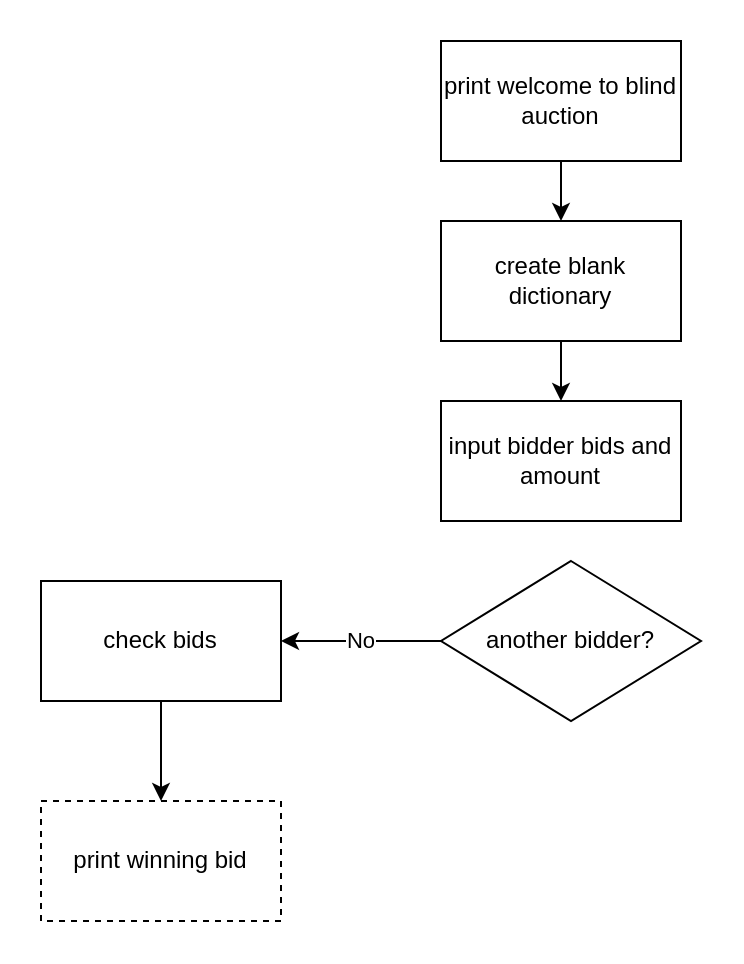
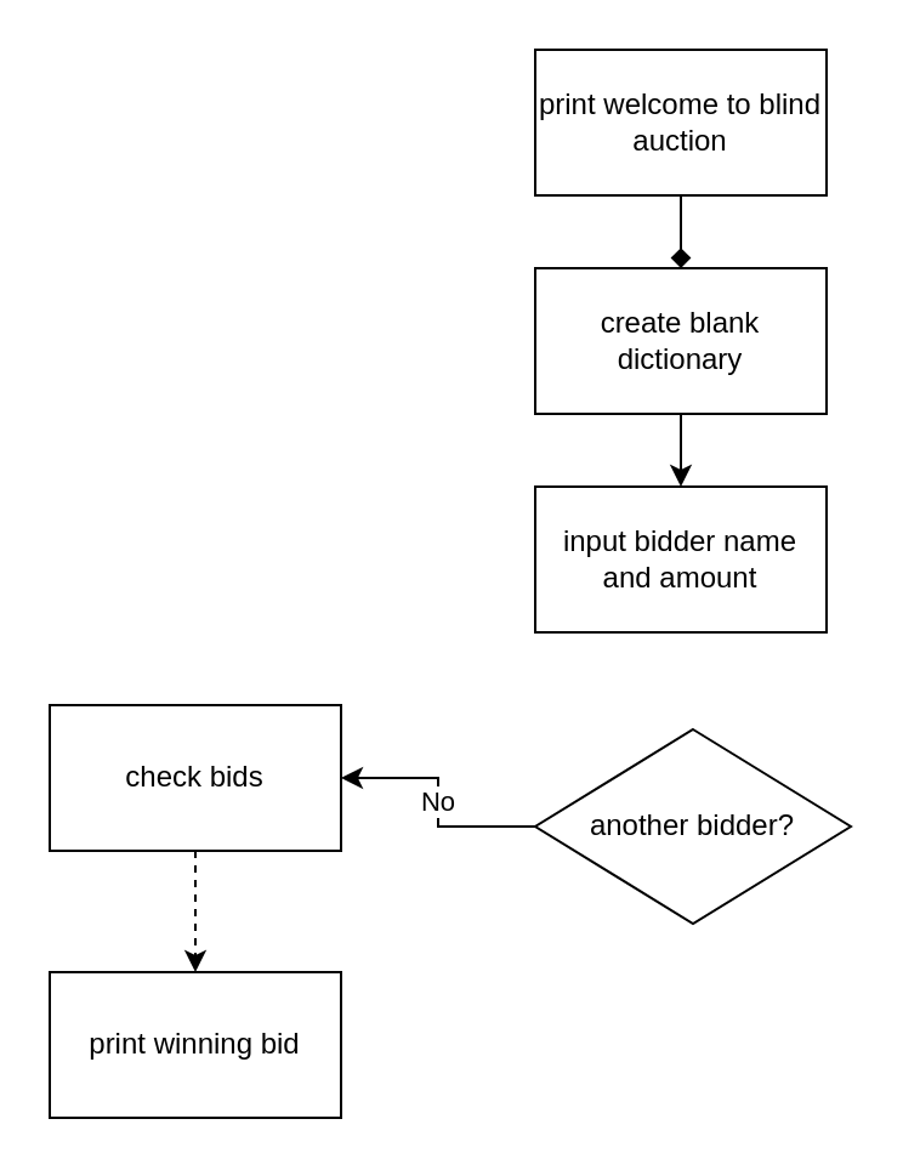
  <mxCell id="0" />
  <mxCell id="1" parent="0" />
- <mxCell id="2" style="edgeStyle=orthogonalEdgeStyle;rounded=0;orthogonalLoop=1;jettySize=auto;html=1;exitX=0.5;exitY=1;exitDx=0;exitDy=0;entryX=0.5;entryY=0;entryDx=0;entryDy=0;" edge="1" parent="1" source="3" target="5"><mxGeometry relative="1" as="geometry" /></mxCell>
+ <mxCell id="2" style="edgeStyle=orthogonalEdgeStyle;rounded=0;orthogonalLoop=1;jettySize=auto;html=1;exitX=0.5;exitY=1;exitDx=0;exitDy=0;entryX=0.5;entryY=0;entryDx=0;entryDy=0;endArrow=diamond;" edge="1" parent="1" source="3" target="5"><mxGeometry relative="1" as="geometry" /></mxCell>
  <mxCell id="3" value="print welcome to blind auction" style="rounded=0;whiteSpace=wrap;html=1;" vertex="1" parent="1"><mxGeometry x="220" y="20" width="120" height="60" as="geometry" /></mxCell>
  <mxCell id="4" style="edgeStyle=orthogonalEdgeStyle;rounded=0;orthogonalLoop=1;jettySize=auto;html=1;exitX=0.5;exitY=1;exitDx=0;exitDy=0;entryX=0.5;entryY=0;entryDx=0;entryDy=0;" edge="1" parent="1" source="5" target="6"><mxGeometry relative="1" as="geometry" /></mxCell>
  <mxCell id="5" value="create blank dictionary" style="rounded=0;whiteSpace=wrap;html=1;" vertex="1" parent="1"><mxGeometry x="220" y="110" width="120" height="60" as="geometry" /></mxCell>
- <mxCell id="6" value="input bidder bids and amount" style="rounded=0;whiteSpace=wrap;html=1;" vertex="1" parent="1"><mxGeometry x="220" y="200" width="120" height="60" as="geometry" /></mxCell>
+ <mxCell id="6" value="input bidder name and amount" style="rounded=0;whiteSpace=wrap;html=1;" vertex="1" parent="1"><mxGeometry x="220" y="200" width="120" height="60" as="geometry" /></mxCell>
  <mxCell id="7" value="No" style="edgeStyle=orthogonalEdgeStyle;rounded=0;orthogonalLoop=1;jettySize=auto;html=1;exitX=0;exitY=0.5;exitDx=0;exitDy=0;entryX=1;entryY=0.5;entryDx=0;entryDy=0;" edge="1" parent="1" source="8" target="10"><mxGeometry relative="1" as="geometry" /></mxCell>
- <mxCell id="8" value="another bidder?" style="rhombus;whiteSpace=wrap;html=1;" vertex="1" parent="1"><mxGeometry x="220" y="280" width="130" height="80" as="geometry" /></mxCell>
- <mxCell id="9" style="edgeStyle=orthogonalEdgeStyle;rounded=0;orthogonalLoop=1;jettySize=auto;html=1;exitX=0.5;exitY=1;exitDx=0;exitDy=0;entryX=0.5;entryY=0;entryDx=0;entryDy=0;" edge="1" parent="1" source="10" target="11"><mxGeometry relative="1" as="geometry" /></mxCell>
+ <mxCell id="8" value="another bidder?" style="rhombus;whiteSpace=wrap;html=1;" vertex="1" parent="1"><mxGeometry x="220" y="300" width="130" height="80" as="geometry" /></mxCell>
+ <mxCell id="9" style="edgeStyle=orthogonalEdgeStyle;rounded=0;orthogonalLoop=1;jettySize=auto;html=1;exitX=0.5;exitY=1;exitDx=0;exitDy=0;entryX=0.5;entryY=0;entryDx=0;entryDy=0;dashed=1;" edge="1" parent="1" source="10" target="11"><mxGeometry relative="1" as="geometry" /></mxCell>
  <mxCell id="10" value="check bids" style="rounded=0;whiteSpace=wrap;html=1;" vertex="1" parent="1"><mxGeometry x="20" y="290" width="120" height="60" as="geometry" /></mxCell>
- <mxCell id="11" value="print winning bid" style="rounded=0;whiteSpace=wrap;html=1;dashed=1;" vertex="1" parent="1"><mxGeometry x="20" y="400" width="120" height="60" as="geometry" /></mxCell>
+ <mxCell id="11" value="print winning bid" style="rounded=0;whiteSpace=wrap;html=1;" vertex="1" parent="1"><mxGeometry x="20" y="400" width="120" height="60" as="geometry" /></mxCell>
